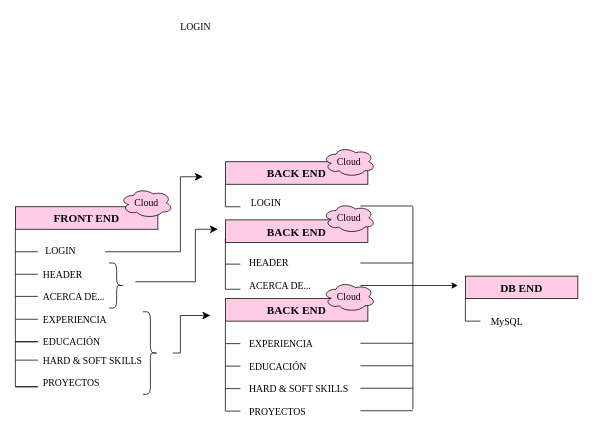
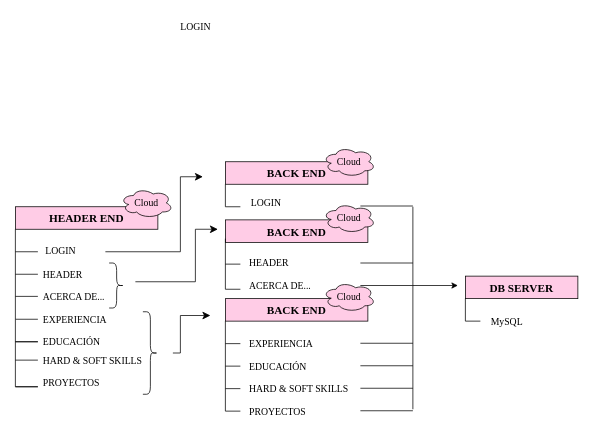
  <mxCell id="0" />
  <mxCell id="1" parent="0" />
- <mxCell id="2" value="&lt;b&gt;FRONT END&lt;/b&gt;" style="rounded=0;whiteSpace=wrap;html=1;labelBackgroundColor=#FFCCE6;sketch=0;fontFamily=Times New Roman;fontSize=15;fillColor=#FFCCE6;gradientColor=none;" vertex="1" parent="1"><mxGeometry x="20" y="275" width="190" height="30" as="geometry" /></mxCell>
+ <mxCell id="2" value="&lt;b&gt;HEADER END&lt;/b&gt;" style="rounded=0;whiteSpace=wrap;html=1;labelBackgroundColor=#FFCCE6;sketch=0;fontFamily=Times New Roman;fontSize=15;fillColor=#FFCCE6;gradientColor=none;" vertex="1" parent="1"><mxGeometry x="20" y="275" width="190" height="30" as="geometry" /></mxCell>
  <mxCell id="3" value="" style="endArrow=none;html=1;rounded=0;fontFamily=Times New Roman;fontSize=15;" edge="1" parent="1"><mxGeometry width="50" height="50" relative="1" as="geometry"><mxPoint x="20" y="425" as="sourcePoint" /><mxPoint x="20" y="305" as="targetPoint" /></mxGeometry></mxCell>
  <mxCell id="4" value="" style="endArrow=none;html=1;rounded=0;fontFamily=Times New Roman;fontSize=15;" edge="1" parent="1"><mxGeometry width="50" height="50" relative="1" as="geometry"><mxPoint x="20" y="335" as="sourcePoint" /><mxPoint x="50" y="335" as="targetPoint" /></mxGeometry></mxCell>
  <mxCell id="5" value="" style="endArrow=none;html=1;rounded=0;fontFamily=Times New Roman;fontSize=15;" edge="1" parent="1"><mxGeometry width="50" height="50" relative="1" as="geometry"><mxPoint x="20" y="365" as="sourcePoint" /><mxPoint x="50" y="365" as="targetPoint" /></mxGeometry></mxCell>
  <mxCell id="6" value="" style="endArrow=none;html=1;rounded=0;fontFamily=Times New Roman;fontSize=15;" edge="1" parent="1"><mxGeometry width="50" height="50" relative="1" as="geometry"><mxPoint x="20" y="425" as="sourcePoint" /><mxPoint x="50" y="425" as="targetPoint" /></mxGeometry></mxCell>
  <mxCell id="7" value="&lt;font style=&quot;font-size: 13px;&quot;&gt;LOGIN&lt;/font&gt;" style="text;html=1;align=center;verticalAlign=middle;resizable=0;points=[];autosize=1;strokeColor=none;fillColor=none;fontSize=14;fontFamily=Times New Roman;" vertex="1" parent="1"><mxGeometry x="50" y="320" width="60" height="30" as="geometry" /></mxCell>
  <mxCell id="8" value="&lt;font style=&quot;font-size: 13px;&quot;&gt;LOGIN&lt;/font&gt;" style="text;html=1;align=center;verticalAlign=middle;resizable=0;points=[];autosize=1;strokeColor=none;fillColor=none;fontSize=13;fontFamily=Times New Roman;" vertex="1" parent="1"><mxGeometry x="230" y="20" width="60" height="30" as="geometry" /></mxCell>
  <mxCell id="9" value="HEADER" style="text;html=1;align=left;verticalAlign=middle;resizable=0;points=[];autosize=1;strokeColor=none;fillColor=none;fontSize=13;fontFamily=Times New Roman;" vertex="1" parent="1"><mxGeometry x="55" y="350" width="80" height="30" as="geometry" /></mxCell>
  <mxCell id="10" value="ACERCA DE..." style="text;html=1;align=left;verticalAlign=middle;resizable=0;points=[];autosize=1;strokeColor=none;fillColor=none;fontSize=13;fontFamily=Times New Roman;" vertex="1" parent="1"><mxGeometry x="55" y="380" width="110" height="30" as="geometry" /></mxCell>
  <mxCell id="11" value="EXPERIENCIA" style="text;html=1;align=left;verticalAlign=middle;resizable=0;points=[];autosize=1;strokeColor=none;fillColor=none;fontSize=13;fontFamily=Times New Roman;" vertex="1" parent="1"><mxGeometry x="55" y="410" width="110" height="30" as="geometry" /></mxCell>
  <mxCell id="12" value="" style="endArrow=none;html=1;rounded=0;fontFamily=Times New Roman;fontSize=13;" edge="1" parent="1"><mxGeometry width="50" height="50" relative="1" as="geometry"><mxPoint x="20" y="515" as="sourcePoint" /><mxPoint x="20" y="425" as="targetPoint" /></mxGeometry></mxCell>
  <mxCell id="13" value="" style="endArrow=none;html=1;rounded=0;fontFamily=Times New Roman;fontSize=13;" edge="1" parent="1"><mxGeometry width="50" height="50" relative="1" as="geometry"><mxPoint x="50" y="455" as="sourcePoint" /><mxPoint x="50" y="455" as="targetPoint" /><Array as="points"><mxPoint x="20" y="455" /></Array></mxGeometry></mxCell>
  <mxCell id="14" value="" style="endArrow=none;html=1;rounded=0;fontFamily=Times New Roman;fontSize=13;" edge="1" parent="1"><mxGeometry width="50" height="50" relative="1" as="geometry"><mxPoint x="50" y="515" as="sourcePoint" /><mxPoint x="50" y="515" as="targetPoint" /><Array as="points"><mxPoint x="20" y="515" /></Array></mxGeometry></mxCell>
  <mxCell id="15" value="HARD &amp;amp; SOFT SKILLS" style="text;html=1;align=left;verticalAlign=middle;resizable=0;points=[];autosize=1;strokeColor=none;fillColor=none;fontSize=13;fontFamily=Times New Roman;" vertex="1" parent="1"><mxGeometry x="55" y="465" width="160" height="30" as="geometry" /></mxCell>
  <mxCell id="16" value="EDUCACIÓN" style="text;html=1;align=left;verticalAlign=middle;resizable=0;points=[];autosize=1;strokeColor=none;fillColor=none;fontSize=13;fontFamily=Times New Roman;" vertex="1" parent="1"><mxGeometry x="55" y="440" width="100" height="30" as="geometry" /></mxCell>
  <mxCell id="17" value="PROYECTOS" style="text;html=1;align=left;verticalAlign=middle;resizable=0;points=[];autosize=1;strokeColor=none;fillColor=none;fontSize=13;fontFamily=Times New Roman;" vertex="1" parent="1"><mxGeometry x="55" y="495" width="100" height="30" as="geometry" /></mxCell>
  <mxCell id="18" value="" style="endArrow=none;html=1;rounded=0;fontFamily=Times New Roman;fontSize=15;" edge="1" parent="1"><mxGeometry width="50" height="50" relative="1" as="geometry"><mxPoint x="20" y="394.5" as="sourcePoint" /><mxPoint x="50" y="394.5" as="targetPoint" /></mxGeometry></mxCell>
  <mxCell id="19" value="" style="endArrow=none;html=1;rounded=0;fontFamily=Times New Roman;fontSize=15;" edge="1" parent="1"><mxGeometry width="50" height="50" relative="1" as="geometry"><mxPoint x="20" y="479.5" as="sourcePoint" /><mxPoint x="50" y="479.5" as="targetPoint" /></mxGeometry></mxCell>
  <mxCell id="20" value="&lt;b&gt;BACK END&lt;/b&gt;" style="rounded=0;whiteSpace=wrap;html=1;labelBackgroundColor=#FFCCE6;sketch=0;fontFamily=Times New Roman;fontSize=15;fillColor=#FFCCE6;gradientColor=none;" vertex="1" parent="1"><mxGeometry x="300" y="215" width="190" height="30" as="geometry" /></mxCell>
  <mxCell id="21" value="&lt;b&gt;BACK END&lt;/b&gt;" style="rounded=0;whiteSpace=wrap;html=1;labelBackgroundColor=#FFCCE6;sketch=0;fontFamily=Times New Roman;fontSize=15;fillColor=#FFCCE6;gradientColor=none;" vertex="1" parent="1"><mxGeometry x="300" y="397.5" width="190" height="30" as="geometry" /></mxCell>
  <mxCell id="22" value="&lt;b&gt;BACK END&lt;/b&gt;" style="rounded=0;whiteSpace=wrap;html=1;labelBackgroundColor=#FFCCE6;sketch=0;fontFamily=Times New Roman;fontSize=15;fillColor=#FFCCE6;gradientColor=none;" vertex="1" parent="1"><mxGeometry x="300" y="292.5" width="190" height="30" as="geometry" /></mxCell>
  <mxCell id="23" value="" style="endArrow=none;html=1;rounded=0;fontFamily=Times New Roman;fontSize=13;entryX=0;entryY=1;entryDx=0;entryDy=0;" edge="1" parent="1" target="20"><mxGeometry width="50" height="50" relative="1" as="geometry"><mxPoint x="320" y="275" as="sourcePoint" /><mxPoint x="340" y="260" as="targetPoint" /><Array as="points"><mxPoint x="300" y="275" /></Array></mxGeometry></mxCell>
  <mxCell id="24" value="LOGIN" style="text;html=1;align=center;verticalAlign=middle;resizable=0;points=[];autosize=1;strokeColor=none;fillColor=none;fontSize=13;fontFamily=Times New Roman;" vertex="1" parent="1"><mxGeometry x="324" y="255" width="60" height="30" as="geometry" /></mxCell>
  <mxCell id="25" value="" style="endArrow=none;html=1;rounded=0;fontFamily=Times New Roman;fontSize=13;" edge="1" parent="1"><mxGeometry width="50" height="50" relative="1" as="geometry"><mxPoint x="320" y="385" as="sourcePoint" /><mxPoint x="300" y="317.5" as="targetPoint" /><Array as="points"><mxPoint x="300" y="385" /></Array></mxGeometry></mxCell>
  <mxCell id="26" value="" style="endArrow=none;html=1;rounded=0;fontFamily=Times New Roman;fontSize=13;" edge="1" parent="1"><mxGeometry width="50" height="50" relative="1" as="geometry"><mxPoint x="300" y="351.5" as="sourcePoint" /><mxPoint x="320" y="351.5" as="targetPoint" /></mxGeometry></mxCell>
  <mxCell id="27" value="ACERCA DE..." style="text;html=1;align=left;verticalAlign=middle;resizable=0;points=[];autosize=1;strokeColor=none;fillColor=none;fontSize=13;fontFamily=Times New Roman;" vertex="1" parent="1"><mxGeometry x="330" y="365" width="110" height="30" as="geometry" /></mxCell>
  <mxCell id="28" value="HEADER" style="text;html=1;align=left;verticalAlign=middle;resizable=0;points=[];autosize=1;strokeColor=none;fillColor=none;fontSize=13;fontFamily=Times New Roman;" vertex="1" parent="1"><mxGeometry x="330" y="335" width="80" height="30" as="geometry" /></mxCell>
  <mxCell id="29" value="" style="endArrow=none;html=1;rounded=0;fontFamily=Times New Roman;fontSize=13;" edge="1" parent="1"><mxGeometry width="50" height="50" relative="1" as="geometry"><mxPoint x="300" y="547.5" as="sourcePoint" /><mxPoint x="300" y="427.5" as="targetPoint" /></mxGeometry></mxCell>
  <mxCell id="30" value="" style="endArrow=none;html=1;rounded=0;fontFamily=Times New Roman;fontSize=13;" edge="1" parent="1"><mxGeometry width="50" height="50" relative="1" as="geometry"><mxPoint x="300" y="457.5" as="sourcePoint" /><mxPoint x="320" y="457.5" as="targetPoint" /></mxGeometry></mxCell>
  <mxCell id="31" value="" style="endArrow=none;html=1;rounded=0;fontFamily=Times New Roman;fontSize=13;" edge="1" parent="1"><mxGeometry width="50" height="50" relative="1" as="geometry"><mxPoint x="300" y="487.5" as="sourcePoint" /><mxPoint x="320" y="487.5" as="targetPoint" /></mxGeometry></mxCell>
  <mxCell id="32" value="" style="endArrow=none;html=1;rounded=0;fontFamily=Times New Roman;fontSize=13;" edge="1" parent="1"><mxGeometry width="50" height="50" relative="1" as="geometry"><mxPoint x="300" y="517.5" as="sourcePoint" /><mxPoint x="320" y="517.5" as="targetPoint" /></mxGeometry></mxCell>
  <mxCell id="33" value="" style="endArrow=none;html=1;rounded=0;fontFamily=Times New Roman;fontSize=13;" edge="1" parent="1"><mxGeometry width="50" height="50" relative="1" as="geometry"><mxPoint x="300" y="547.5" as="sourcePoint" /><mxPoint x="320" y="547.5" as="targetPoint" /></mxGeometry></mxCell>
  <mxCell id="34" value="EXPERIENCIA" style="text;html=1;align=left;verticalAlign=middle;resizable=0;points=[];autosize=1;strokeColor=none;fillColor=none;fontSize=13;fontFamily=Times New Roman;" vertex="1" parent="1"><mxGeometry x="330" y="442.5" width="110" height="30" as="geometry" /></mxCell>
  <mxCell id="35" value="EDUCACIÓN" style="text;html=1;align=left;verticalAlign=middle;resizable=0;points=[];autosize=1;strokeColor=none;fillColor=none;fontSize=13;fontFamily=Times New Roman;" vertex="1" parent="1"><mxGeometry x="330" y="472.5" width="100" height="30" as="geometry" /></mxCell>
  <mxCell id="36" value="HARD &amp;amp; SOFT SKILLS" style="text;html=1;align=left;verticalAlign=middle;resizable=0;points=[];autosize=1;strokeColor=none;fillColor=none;fontSize=13;fontFamily=Times New Roman;" vertex="1" parent="1"><mxGeometry x="330" y="502.5" width="160" height="30" as="geometry" /></mxCell>
  <mxCell id="37" value="PROYECTOS" style="text;html=1;align=left;verticalAlign=middle;resizable=0;points=[];autosize=1;strokeColor=none;fillColor=none;fontSize=13;fontFamily=Times New Roman;" vertex="1" parent="1"><mxGeometry x="330" y="532.5" width="100" height="30" as="geometry" /></mxCell>
- <mxCell id="38" value="&lt;b&gt;DB END&lt;/b&gt;" style="rounded=0;whiteSpace=wrap;html=1;labelBackgroundColor=#FFCCE6;sketch=0;fontFamily=Times New Roman;fontSize=15;fillColor=#FFCCE6;gradientColor=none;" vertex="1" parent="1"><mxGeometry x="620" y="367.5" width="150" height="30" as="geometry" /></mxCell>
+ <mxCell id="38" value="&lt;b&gt;DB SERVER&lt;/b&gt;" style="rounded=0;whiteSpace=wrap;html=1;labelBackgroundColor=#FFCCE6;sketch=0;fontFamily=Times New Roman;fontSize=15;fillColor=#FFCCE6;gradientColor=none;" vertex="1" parent="1"><mxGeometry x="620" y="367.5" width="150" height="30" as="geometry" /></mxCell>
  <mxCell id="39" value="" style="endArrow=none;html=1;rounded=0;fontFamily=Times New Roman;fontSize=13;" edge="1" parent="1"><mxGeometry width="50" height="50" relative="1" as="geometry"><mxPoint x="640" y="427.5" as="sourcePoint" /><mxPoint x="620" y="397.5" as="targetPoint" /><Array as="points"><mxPoint x="620" y="427.5" /></Array></mxGeometry></mxCell>
  <mxCell id="40" value="MySQL" style="text;html=1;align=center;verticalAlign=middle;resizable=0;points=[];autosize=1;strokeColor=none;fillColor=none;fontSize=13;fontFamily=Times New Roman;" vertex="1" parent="1"><mxGeometry x="640" y="412.5" width="70" height="30" as="geometry" /></mxCell>
  <mxCell id="41" value="" style="edgeStyle=elbowEdgeStyle;elbow=horizontal;endArrow=classic;html=1;curved=0;rounded=0;endSize=8;startSize=8;fontFamily=Times New Roman;fontSize=13;" edge="1" parent="1"><mxGeometry width="50" height="50" relative="1" as="geometry"><mxPoint x="140" y="335" as="sourcePoint" /><mxPoint x="270" y="235" as="targetPoint" /><Array as="points"><mxPoint x="240" y="295" /></Array></mxGeometry></mxCell>
  <mxCell id="42" value="" style="shape=curlyBracket;whiteSpace=wrap;html=1;rounded=1;flipH=1;labelPosition=right;verticalLabelPosition=middle;align=left;verticalAlign=middle;labelBackgroundColor=#FFCCE6;sketch=0;fontFamily=Times New Roman;fontSize=13;fillColor=#FFCCE6;gradientColor=none;" vertex="1" parent="1"><mxGeometry x="145" y="350" width="20" height="60" as="geometry" /></mxCell>
  <mxCell id="43" value="" style="edgeStyle=elbowEdgeStyle;elbow=horizontal;endArrow=classic;html=1;curved=0;rounded=0;endSize=8;startSize=8;fontFamily=Times New Roman;fontSize=13;" edge="1" parent="1"><mxGeometry width="50" height="50" relative="1" as="geometry"><mxPoint x="180" y="375" as="sourcePoint" /><mxPoint x="290" y="305" as="targetPoint" /><Array as="points"><mxPoint x="260" y="355" /></Array></mxGeometry></mxCell>
  <mxCell id="44" value="" style="shape=curlyBracket;whiteSpace=wrap;html=1;rounded=1;flipH=1;labelPosition=right;verticalLabelPosition=middle;align=left;verticalAlign=middle;labelBackgroundColor=#FFCCE6;sketch=0;fontFamily=Times New Roman;fontSize=13;fillColor=#FFCCE6;gradientColor=none;" vertex="1" parent="1"><mxGeometry x="190" y="415" width="20" height="110" as="geometry" /></mxCell>
  <mxCell id="45" value="" style="edgeStyle=segmentEdgeStyle;endArrow=classic;html=1;curved=0;rounded=0;endSize=8;startSize=8;fontFamily=Times New Roman;fontSize=13;" edge="1" parent="1"><mxGeometry width="50" height="50" relative="1" as="geometry"><mxPoint x="230" y="470" as="sourcePoint" /><mxPoint x="280" y="420" as="targetPoint" /><Array as="points"><mxPoint x="240" y="470" /><mxPoint x="240" y="420" /></Array></mxGeometry></mxCell>
  <mxCell id="46" value="" style="endArrow=none;html=1;rounded=0;fontFamily=Times New Roman;fontSize=13;" edge="1" parent="1"><mxGeometry width="50" height="50" relative="1" as="geometry"><mxPoint x="480" y="274" as="sourcePoint" /><mxPoint x="550" y="274" as="targetPoint" /></mxGeometry></mxCell>
  <mxCell id="47" value="" style="endArrow=none;html=1;rounded=0;fontFamily=Times New Roman;fontSize=13;" edge="1" parent="1"><mxGeometry width="50" height="50" relative="1" as="geometry"><mxPoint x="550" y="545" as="sourcePoint" /><mxPoint x="550" y="275" as="targetPoint" /></mxGeometry></mxCell>
  <mxCell id="48" value="" style="endArrow=none;html=1;rounded=0;fontFamily=Times New Roman;fontSize=13;" edge="1" parent="1"><mxGeometry width="50" height="50" relative="1" as="geometry"><mxPoint x="480" y="350" as="sourcePoint" /><mxPoint x="550" y="350" as="targetPoint" /></mxGeometry></mxCell>
  <mxCell id="49" value="" style="endArrow=none;html=1;rounded=0;fontFamily=Times New Roman;fontSize=13;" edge="1" parent="1"><mxGeometry width="50" height="50" relative="1" as="geometry"><mxPoint x="480" y="380" as="sourcePoint" /><mxPoint x="550" y="380" as="targetPoint" /></mxGeometry></mxCell>
  <mxCell id="50" value="" style="endArrow=none;html=1;rounded=0;fontFamily=Times New Roman;fontSize=13;" edge="1" parent="1"><mxGeometry width="50" height="50" relative="1" as="geometry"><mxPoint x="480" y="487" as="sourcePoint" /><mxPoint x="550" y="487" as="targetPoint" /></mxGeometry></mxCell>
  <mxCell id="51" value="" style="endArrow=none;html=1;rounded=0;fontFamily=Times New Roman;fontSize=13;" edge="1" parent="1"><mxGeometry width="50" height="50" relative="1" as="geometry"><mxPoint x="480" y="457" as="sourcePoint" /><mxPoint x="550" y="457" as="targetPoint" /></mxGeometry></mxCell>
  <mxCell id="52" value="" style="endArrow=none;html=1;rounded=0;fontFamily=Times New Roman;fontSize=13;" edge="1" parent="1"><mxGeometry width="50" height="50" relative="1" as="geometry"><mxPoint x="480" y="517" as="sourcePoint" /><mxPoint x="550" y="517" as="targetPoint" /></mxGeometry></mxCell>
  <mxCell id="53" value="" style="endArrow=none;html=1;rounded=0;fontFamily=Times New Roman;fontSize=13;" edge="1" parent="1"><mxGeometry width="50" height="50" relative="1" as="geometry"><mxPoint x="480" y="547" as="sourcePoint" /><mxPoint x="550" y="547" as="targetPoint" /></mxGeometry></mxCell>
  <mxCell id="54" value="" style="endArrow=classic;html=1;rounded=0;fontFamily=Times New Roman;fontSize=13;" edge="1" parent="1"><mxGeometry width="50" height="50" relative="1" as="geometry"><mxPoint x="550" y="380" as="sourcePoint" /><mxPoint x="610" y="380" as="targetPoint" /></mxGeometry></mxCell>
  <mxCell id="55" value="Cloud" style="ellipse;shape=cloud;whiteSpace=wrap;html=1;align=center;rounded=0;labelBackgroundColor=#FFCCE6;sketch=0;fontFamily=Times New Roman;fontSize=13;fillColor=#FFCCE6;gradientColor=none;" vertex="1" parent="1"><mxGeometry x="160" y="250" width="70" height="40" as="geometry" /></mxCell>
  <mxCell id="56" value="Cloud" style="ellipse;shape=cloud;whiteSpace=wrap;html=1;align=center;rounded=0;labelBackgroundColor=#FFCCE6;sketch=0;fontFamily=Times New Roman;fontSize=13;fillColor=#FFCCE6;gradientColor=none;" vertex="1" parent="1"><mxGeometry x="430" y="195" width="70" height="40" as="geometry" /></mxCell>
  <mxCell id="57" value="Cloud" style="ellipse;shape=cloud;whiteSpace=wrap;html=1;align=center;rounded=0;labelBackgroundColor=#FFCCE6;sketch=0;fontFamily=Times New Roman;fontSize=13;fillColor=#FFCCE6;gradientColor=none;" vertex="1" parent="1"><mxGeometry x="430" y="270" width="70" height="40" as="geometry" /></mxCell>
  <mxCell id="58" value="Cloud" style="ellipse;shape=cloud;whiteSpace=wrap;html=1;align=center;rounded=0;labelBackgroundColor=#FFCCE6;sketch=0;fontFamily=Times New Roman;fontSize=13;fillColor=#FFCCE6;gradientColor=none;" vertex="1" parent="1"><mxGeometry x="430" y="375" width="70" height="40" as="geometry" /></mxCell>
